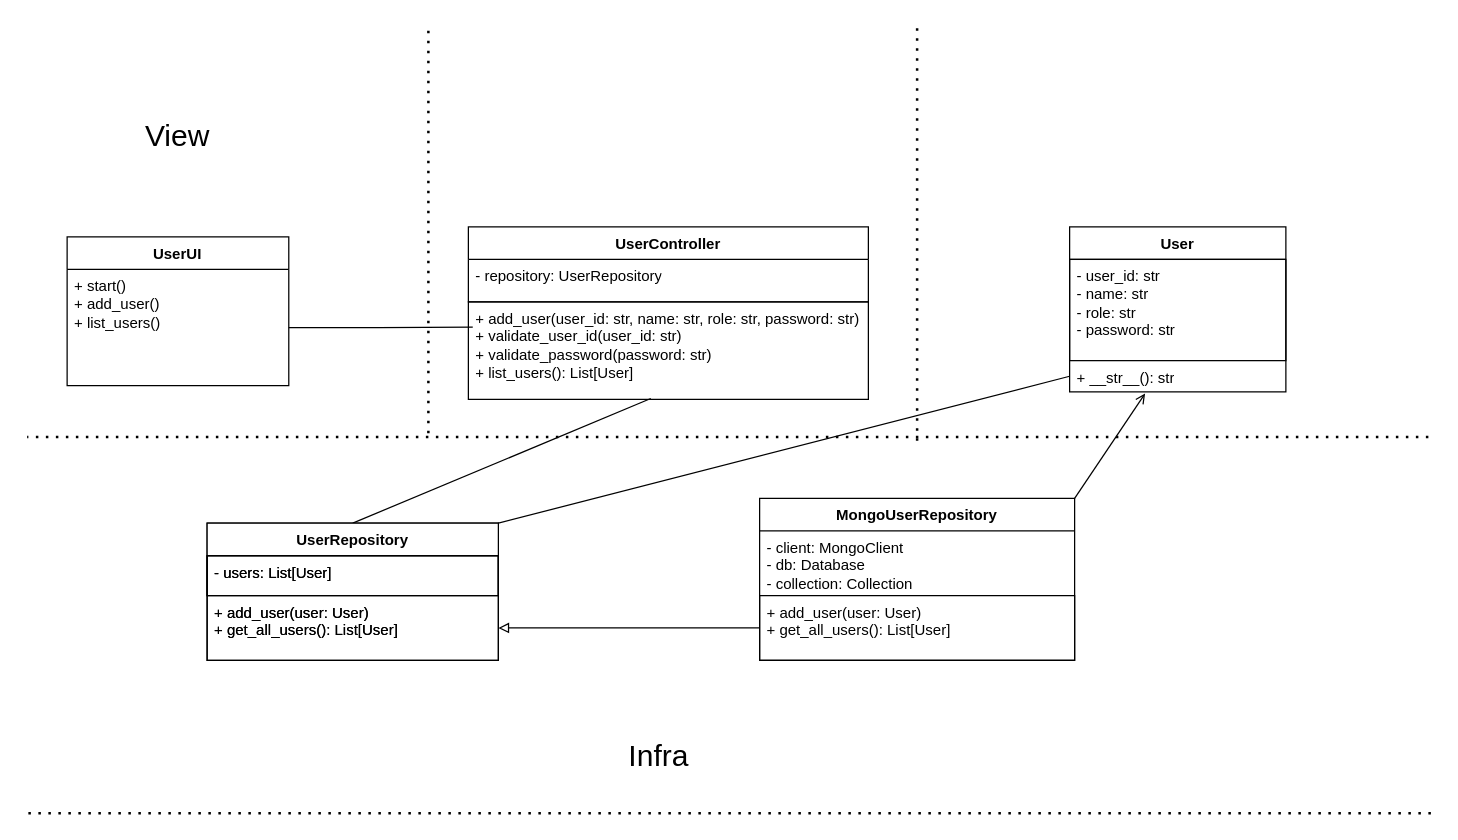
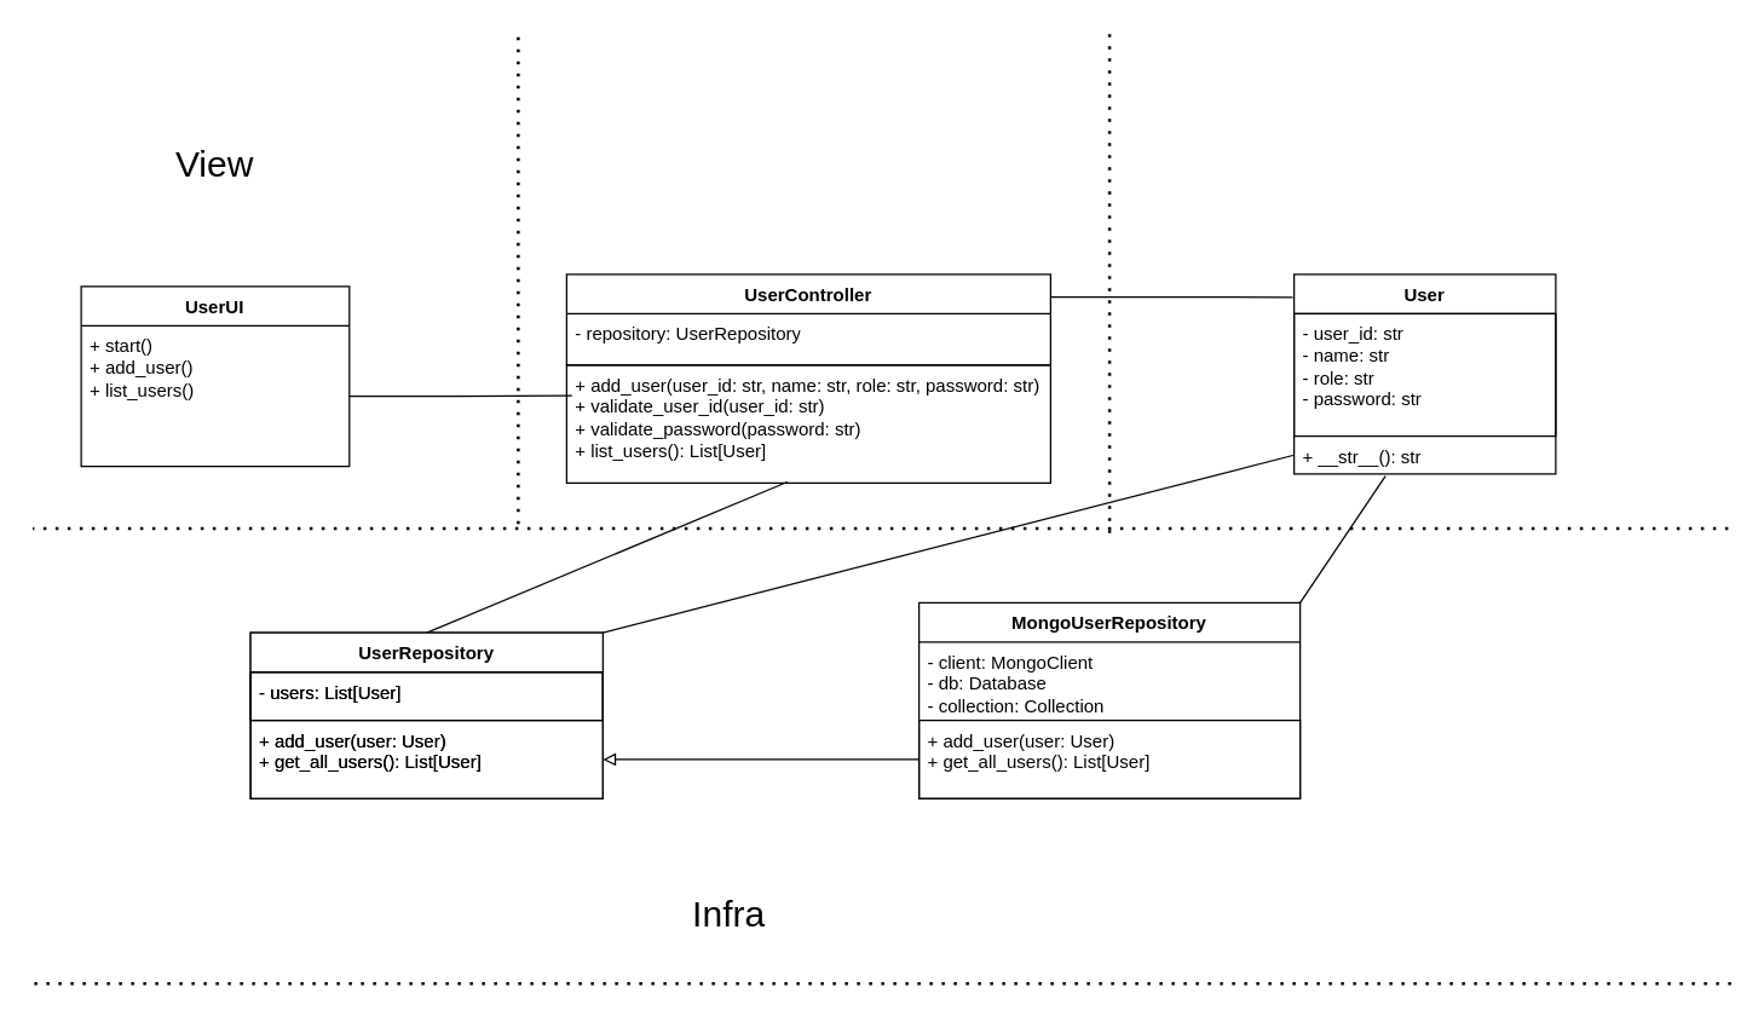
  <mxCell id="0" />
  <mxCell id="1" parent="0" />
  <mxCell id="2" value="UserUI" style="swimlane;fontStyle=1;align=center;verticalAlign=top;childLayout=stackLayout;horizontal=1;startSize=26;horizontalStack=0;resizeParent=1;resizeParentMax=0;resizeLast=0;collapsible=1;marginBottom=0;whiteSpace=wrap;html=1;" parent="1" vertex="1"><mxGeometry x="53" y="189.003" width="177.33" height="119" as="geometry" /></mxCell>
  <mxCell id="3" value="+ start()&lt;div&gt;+ add_user()&lt;/div&gt;&lt;div&gt;+ list_users()&lt;/div&gt;" style="text;strokeColor=none;fillColor=none;align=left;verticalAlign=top;spacingLeft=4;spacingRight=4;overflow=hidden;rotatable=0;points=[[0,0.5],[1,0.5]];portConstraint=eastwest;whiteSpace=wrap;html=1;fontSize=12;" parent="2" vertex="1"><mxGeometry y="26" width="177.33" height="93" as="geometry" /></mxCell>
  <mxCell id="4" value="UserController" style="swimlane;fontStyle=1;align=center;verticalAlign=top;childLayout=stackLayout;horizontal=1;startSize=26;horizontalStack=0;resizeParent=1;resizeParentMax=0;resizeLast=0;collapsible=1;marginBottom=0;whiteSpace=wrap;html=1;" parent="1" vertex="1"><mxGeometry x="374.004" y="181.007" width="320" height="60" as="geometry" /></mxCell>
  <mxCell id="5" value="- repository: UserRepository" style="text;strokeColor=none;fillColor=none;align=left;verticalAlign=top;spacingLeft=4;spacingRight=4;overflow=hidden;rotatable=0;points=[[0,0.5],[1,0.5]];portConstraint=eastwest;whiteSpace=wrap;html=1;fontSize=12;" vertex="1" parent="4"><mxGeometry y="26" width="320" height="34" as="geometry" /></mxCell>
  <mxCell id="6" value="User" style="swimlane;fontStyle=1;align=center;verticalAlign=top;childLayout=stackLayout;horizontal=1;startSize=26;horizontalStack=0;resizeParent=1;resizeParentMax=0;resizeLast=0;collapsible=1;marginBottom=0;whiteSpace=wrap;html=1;" parent="1" vertex="1"><mxGeometry x="854.997" y="181.007" width="173" height="132" as="geometry" /></mxCell>
  <mxCell id="7" value="&lt;div&gt;- user_id: str&lt;/div&gt;&lt;div&gt;- name: str&lt;/div&gt;&lt;div&gt;- role: str&lt;/div&gt;&lt;div&gt;- password: str&lt;/div&gt;" style="text;strokeColor=default;fillColor=none;align=left;verticalAlign=top;spacingLeft=4;spacingRight=4;overflow=hidden;rotatable=0;points=[[0,0.5],[1,0.5]];portConstraint=eastwest;whiteSpace=wrap;html=1;fontSize=12;" parent="6" vertex="1"><mxGeometry y="26" width="173" height="81" as="geometry" /></mxCell>
  <mxCell id="8" value="+ __str__(): str" style="text;strokeColor=none;fillColor=none;align=left;verticalAlign=top;spacingLeft=4;spacingRight=4;overflow=hidden;rotatable=0;points=[[0,0.5],[1,0.5]];portConstraint=eastwest;whiteSpace=wrap;html=1;fontSize=12;" vertex="1" parent="6"><mxGeometry y="107" width="173" height="25" as="geometry" /></mxCell>
  <mxCell id="9" value="" style="endArrow=none;dashed=1;html=1;dashPattern=1 3;strokeWidth=2;rounded=0;fontSize=12;" parent="1" edge="1"><mxGeometry width="50" height="50" relative="1" as="geometry"><mxPoint x="342" y="346" as="sourcePoint" /><mxPoint x="342" y="20" as="targetPoint" /></mxGeometry></mxCell>
  <mxCell id="10" value="" style="endArrow=none;dashed=1;html=1;dashPattern=1 3;strokeWidth=2;rounded=0;fontSize=12;" parent="1" edge="1"><mxGeometry width="50" height="50" relative="1" as="geometry"><mxPoint x="733" y="352" as="sourcePoint" /><mxPoint x="733" y="20" as="targetPoint" /></mxGeometry></mxCell>
  <mxCell id="11" value="&lt;font style=&quot;font-size: 24px;&quot;&gt;View&lt;/font&gt;" style="text;html=1;align=center;verticalAlign=middle;whiteSpace=wrap;rounded=0;" parent="1" vertex="1"><mxGeometry x="117.416" y="97" width="48.5" height="24.25" as="geometry" /></mxCell>
  <mxCell id="12" value="" style="endArrow=none;dashed=1;html=1;dashPattern=1 3;strokeWidth=2;rounded=0;fontSize=12;" parent="1" edge="1"><mxGeometry width="50" height="50" relative="1" as="geometry"><mxPoint x="1142" y="349" as="sourcePoint" /><mxPoint x="21" y="349" as="targetPoint" /></mxGeometry></mxCell>
- <mxCell id="13" value="&lt;font style=&quot;font-size: 24px;&quot;&gt;Infra&lt;/font&gt;" style="text;html=1;align=center;verticalAlign=middle;whiteSpace=wrap;rounded=0;" parent="1" vertex="1"><mxGeometry x="489.795" y="593" width="72.75" height="24.25" as="geometry" /></mxCell>
+ <mxCell id="13" value="&lt;font style=&quot;font-size: 24px;&quot;&gt;Infra&lt;/font&gt;" style="text;html=1;align=center;verticalAlign=middle;whiteSpace=wrap;rounded=0;" parent="1" vertex="1"><mxGeometry x="444.795" y="593" width="72.75" height="24.25" as="geometry" /></mxCell>
  <mxCell id="14" value="UserRepository" style="swimlane;fontStyle=1;align=center;verticalAlign=top;childLayout=stackLayout;horizontal=1;startSize=26;horizontalStack=0;resizeParent=1;resizeParentMax=0;resizeLast=0;collapsible=1;marginBottom=0;whiteSpace=wrap;html=1;" parent="1" vertex="1"><mxGeometry x="165" y="418" width="233" height="109.733" as="geometry" /></mxCell>
  <mxCell id="15" value="&lt;div&gt;- users: List[User]&lt;/div&gt;" style="text;strokeColor=default;fillColor=none;align=left;verticalAlign=top;spacingLeft=4;spacingRight=4;overflow=hidden;rotatable=0;points=[[0,0.5],[1,0.5]];portConstraint=eastwest;whiteSpace=wrap;html=1;fontSize=12;" parent="14" vertex="1"><mxGeometry y="26" width="233" height="32" as="geometry" /></mxCell>
  <mxCell id="16" value="+ add_user(user: User)&lt;div&gt;+ get_all_users(): List[User]&lt;/div&gt;" style="text;strokeColor=none;fillColor=none;align=left;verticalAlign=top;spacingLeft=4;spacingRight=4;overflow=hidden;rotatable=0;points=[[0,0.5],[1,0.5]];portConstraint=eastwest;whiteSpace=wrap;html=1;fontSize=12;" vertex="1" parent="14"><mxGeometry y="58" width="233" height="51.733" as="geometry" /></mxCell>
  <mxCell id="17" value="MongoUserRepository" style="swimlane;fontStyle=1;align=center;verticalAlign=top;childLayout=stackLayout;horizontal=1;startSize=26;horizontalStack=0;resizeParent=1;resizeParentMax=0;resizeLast=0;collapsible=1;marginBottom=0;whiteSpace=wrap;html=1;strokeColor=default;" parent="1" vertex="1"><mxGeometry x="607" y="398.27" width="252" height="129.467" as="geometry" /></mxCell>
  <mxCell id="18" value="&lt;div&gt;&lt;div&gt;- client: MongoClient&lt;/div&gt;&lt;div&gt;- db: Database&lt;/div&gt;&lt;div&gt;- collection: Collection&lt;/div&gt;&lt;/div&gt;" style="text;strokeColor=none;fillColor=none;align=left;verticalAlign=top;spacingLeft=4;spacingRight=4;overflow=hidden;rotatable=0;points=[[0,0.5],[1,0.5]];portConstraint=eastwest;whiteSpace=wrap;html=1;fontSize=12;" parent="17" vertex="1"><mxGeometry y="26" width="252" height="51.733" as="geometry" /></mxCell>
  <mxCell id="19" value="+ add_user(user: User)&lt;div&gt;+ get_all_users(): List[User]&lt;/div&gt;" style="text;strokeColor=default;fillColor=none;align=left;verticalAlign=top;spacingLeft=4;spacingRight=4;overflow=hidden;rotatable=0;points=[[0,0.5],[1,0.5]];portConstraint=eastwest;whiteSpace=wrap;html=1;fontSize=12;" vertex="1" parent="17"><mxGeometry y="77.733" width="252" height="51.733" as="geometry" /></mxCell>
  <mxCell id="20" value="&lt;div&gt;&lt;span style=&quot;background-color: transparent; color: light-dark(rgb(0, 0, 0), rgb(255, 255, 255));&quot;&gt;+ add_user(&lt;/span&gt;&lt;span style=&quot;background-color: transparent;&quot;&gt;user_id: str, name: str, role: str, password: str&lt;/span&gt;&lt;span style=&quot;background-color: transparent; color: light-dark(rgb(0, 0, 0), rgb(255, 255, 255));&quot;&gt;)&lt;/span&gt;&lt;/div&gt;&lt;div&gt;&lt;span style=&quot;background-color: transparent;&quot;&gt;+ validate_user_id(user_id: str)&lt;/span&gt;&lt;/div&gt;&lt;div&gt;&lt;span style=&quot;background-color: transparent;&quot;&gt;+ validate_password(password: str)&lt;/span&gt;&lt;/div&gt;&lt;div&gt;+ list_users(): List[User]&lt;/div&gt;&lt;div&gt;&lt;br&gt;&lt;/div&gt;" style="text;strokeColor=default;fillColor=none;align=left;verticalAlign=top;spacingLeft=4;spacingRight=4;overflow=hidden;rotatable=0;points=[[0,0.5],[1,0.5]];portConstraint=eastwest;whiteSpace=wrap;html=1;fontSize=12;strokeWidth=1;" parent="1" vertex="1"><mxGeometry x="374" y="241.01" width="320" height="77.99" as="geometry" /></mxCell>
  <mxCell id="21" style="rounded=0;orthogonalLoop=1;jettySize=auto;html=1;endArrow=none;endFill=0;exitX=0.5;exitY=0;exitDx=0;exitDy=0;entryX=0.456;entryY=0.991;entryDx=0;entryDy=0;entryPerimeter=0;" edge="1" parent="1" source="22" target="20"><mxGeometry relative="1" as="geometry"><mxPoint x="520.048" y="327.619" as="targetPoint" /></mxGeometry></mxCell>
  <mxCell id="22" value="UserRepository" style="swimlane;fontStyle=1;align=center;verticalAlign=top;childLayout=stackLayout;horizontal=1;startSize=26;horizontalStack=0;resizeParent=1;resizeParentMax=0;resizeLast=0;collapsible=1;marginBottom=0;whiteSpace=wrap;html=1;" vertex="1" parent="1"><mxGeometry x="165" y="418" width="233" height="109.733" as="geometry" /></mxCell>
  <mxCell id="23" value="&lt;div&gt;- users: List[User]&lt;/div&gt;" style="text;strokeColor=default;fillColor=none;align=left;verticalAlign=top;spacingLeft=4;spacingRight=4;overflow=hidden;rotatable=0;points=[[0,0.5],[1,0.5]];portConstraint=eastwest;whiteSpace=wrap;html=1;fontSize=12;" vertex="1" parent="22"><mxGeometry y="26" width="233" height="32" as="geometry" /></mxCell>
  <mxCell id="24" value="+ add_user(user: User)&lt;div&gt;+ get_all_users(): List[User]&lt;/div&gt;" style="text;strokeColor=none;fillColor=none;align=left;verticalAlign=top;spacingLeft=4;spacingRight=4;overflow=hidden;rotatable=0;points=[[0,0.5],[1,0.5]];portConstraint=eastwest;whiteSpace=wrap;html=1;fontSize=12;" vertex="1" parent="22"><mxGeometry y="58" width="233" height="51.733" as="geometry" /></mxCell>
  <mxCell id="25" style="edgeStyle=orthogonalEdgeStyle;rounded=0;orthogonalLoop=1;jettySize=auto;html=1;exitX=0;exitY=0.5;exitDx=0;exitDy=0;entryX=1;entryY=0.5;entryDx=0;entryDy=0;endArrow=block;endFill=0;" edge="1" parent="1" source="19" target="24"><mxGeometry relative="1" as="geometry" /></mxCell>
  <mxCell id="26" value="" style="endArrow=none;dashed=1;html=1;dashPattern=1 3;strokeWidth=2;rounded=0;fontSize=12;" edge="1" parent="1"><mxGeometry width="50" height="50" relative="1" as="geometry"><mxPoint x="1144" y="650" as="sourcePoint" /><mxPoint x="20" y="650" as="targetPoint" /></mxGeometry></mxCell>
  <mxCell id="27" style="edgeStyle=orthogonalEdgeStyle;rounded=0;orthogonalLoop=1;jettySize=auto;html=1;exitX=1;exitY=0.5;exitDx=0;exitDy=0;entryX=0.011;entryY=0.26;entryDx=0;entryDy=0;entryPerimeter=0;endArrow=none;endFill=0;" edge="1" parent="1" source="3" target="20"><mxGeometry relative="1" as="geometry" /></mxCell>
+ <mxCell id="28" style="edgeStyle=orthogonalEdgeStyle;rounded=0;orthogonalLoop=1;jettySize=auto;html=1;exitX=1;exitY=0.25;exitDx=0;exitDy=0;entryX=-0.005;entryY=0.115;entryDx=0;entryDy=0;entryPerimeter=0;endArrow=none;endFill=0;" edge="1" parent="1" source="4" target="6"><mxGeometry relative="1" as="geometry" /></mxCell>
  <mxCell id="29" style="rounded=0;orthogonalLoop=1;jettySize=auto;html=1;exitX=1;exitY=0;exitDx=0;exitDy=0;entryX=0;entryY=0.5;entryDx=0;entryDy=0;endArrow=none;endFill=0;" edge="1" parent="1" source="22" target="8"><mxGeometry relative="1" as="geometry" /></mxCell>
- <mxCell id="30" style="rounded=0;orthogonalLoop=1;jettySize=auto;html=1;exitX=1;exitY=0;exitDx=0;exitDy=0;entryX=0.349;entryY=1.053;entryDx=0;entryDy=0;entryPerimeter=0;endArrow=open;endFill=0;" edge="1" parent="1" source="17" target="8"><mxGeometry relative="1" as="geometry" /></mxCell>
+ <mxCell id="30" style="rounded=0;orthogonalLoop=1;jettySize=auto;html=1;exitX=1;exitY=0;exitDx=0;exitDy=0;entryX=0.349;entryY=1.053;entryDx=0;entryDy=0;entryPerimeter=0;endArrow=none;endFill=0;" edge="1" parent="1" source="17" target="8"><mxGeometry relative="1" as="geometry" /></mxCell>
